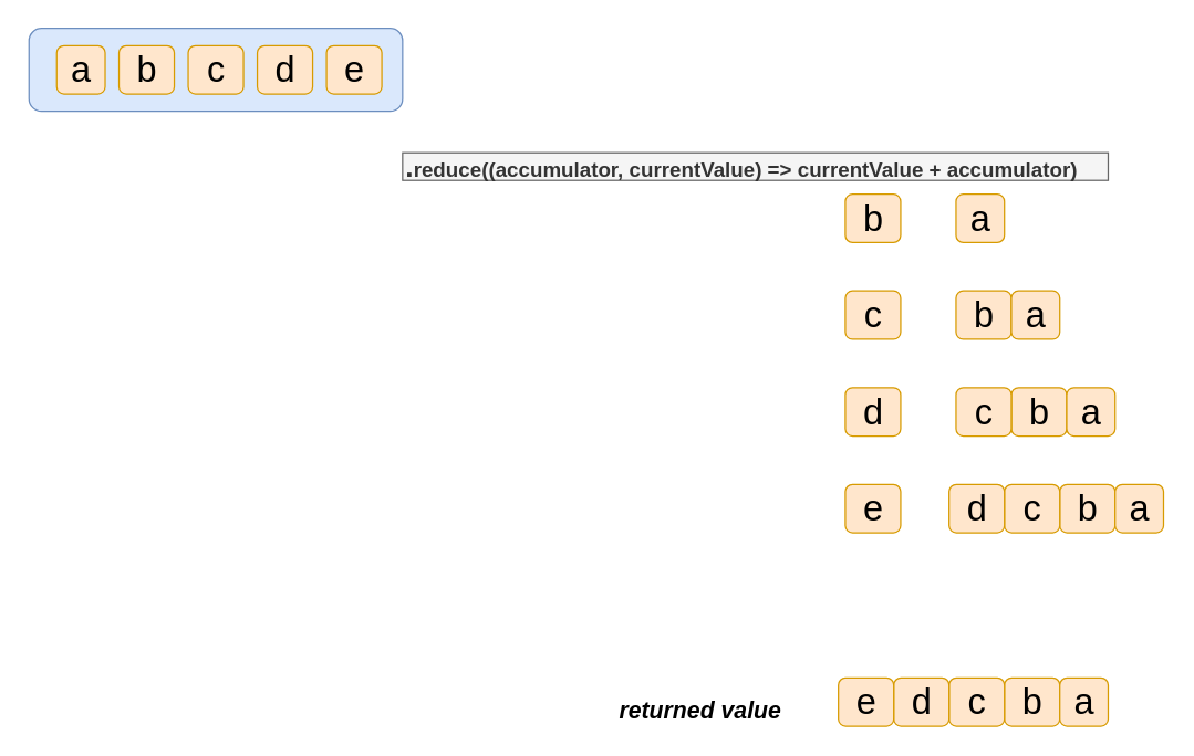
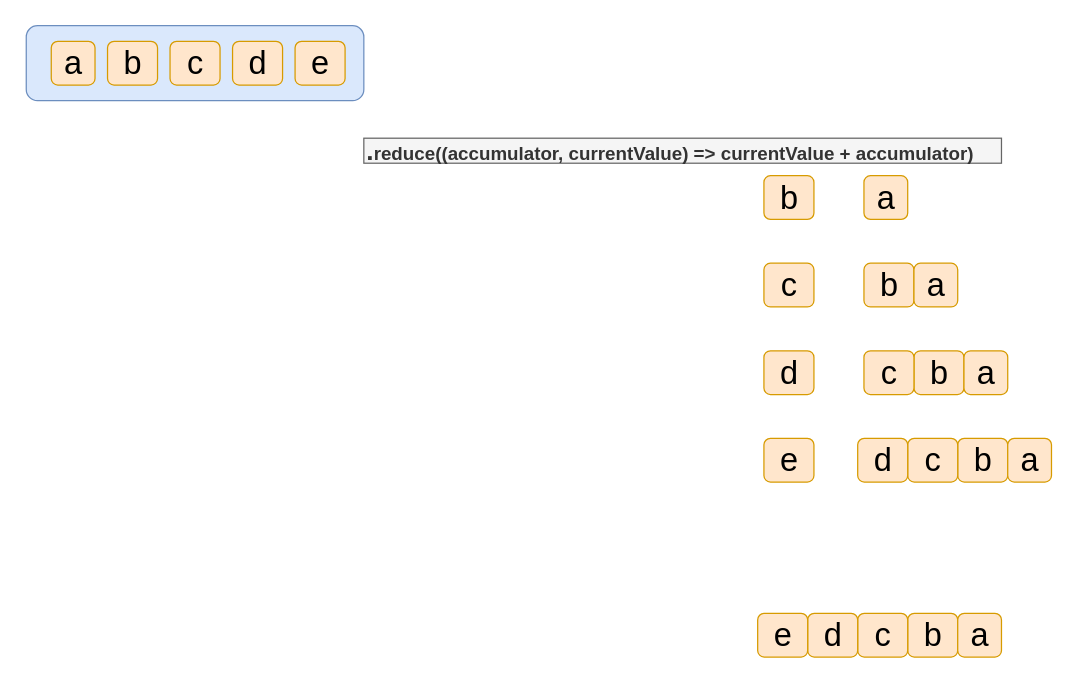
  <mxCell id="0" />
  <mxCell id="1" parent="0" />
  <mxCell id="2" value="" style="rounded=1;whiteSpace=wrap;html=1;fillColor=#dae8fc;strokeColor=#6c8ebf;fontSize=15;" parent="1" vertex="1"><mxGeometry x="20.5" y="20" width="270" height="60" as="geometry" /></mxCell>
  <mxCell id="3" value="a" style="rounded=1;whiteSpace=wrap;html=1;fillColor=#ffe6cc;strokeColor=#d79b00;fontSize=26;" parent="1" vertex="1"><mxGeometry x="40.5" y="32.5" width="35" height="35" as="geometry" /></mxCell>
  <mxCell id="4" value="b" style="rounded=1;whiteSpace=wrap;html=1;fillColor=#ffe6cc;strokeColor=#d79b00;fontSize=26;" parent="1" vertex="1"><mxGeometry x="690.5" y="210" width="40" height="35" as="geometry" /></mxCell>
  <mxCell id="5" value="c" style="rounded=1;whiteSpace=wrap;html=1;fillColor=#ffe6cc;strokeColor=#d79b00;fontSize=26;" parent="1" vertex="1"><mxGeometry x="135.5" y="32.5" width="40" height="35" as="geometry" /></mxCell>
  <mxCell id="6" value="d" style="rounded=1;whiteSpace=wrap;html=1;fillColor=#ffe6cc;strokeColor=#d79b00;fontSize=26;" parent="1" vertex="1"><mxGeometry x="185.5" y="32.5" width="40" height="35" as="geometry" /></mxCell>
  <mxCell id="7" value="e" style="rounded=1;whiteSpace=wrap;html=1;fillColor=#ffe6cc;strokeColor=#d79b00;fontSize=26;" parent="1" vertex="1"><mxGeometry x="235.5" y="32.5" width="40" height="35" as="geometry" /></mxCell>
  <mxCell id="8" value="&lt;font style=&quot;font-size: 21px&quot;&gt;.&lt;/font&gt;reduce((accumulator, currentValue) =&amp;gt; currentValue + accumulator)" style="text;html=1;strokeColor=#666666;fillColor=#f5f5f5;align=left;verticalAlign=middle;whiteSpace=wrap;rounded=0;fontSize=15;fontStyle=1;labelBackgroundColor=none;fontColor=#333333;" parent="1" vertex="1"><mxGeometry x="290.5" y="110" width="510" height="20" as="geometry" /></mxCell>
  <mxCell id="9" value="a" style="rounded=1;whiteSpace=wrap;html=1;fillColor=#ffe6cc;strokeColor=#d79b00;fontSize=26;" parent="1" vertex="1"><mxGeometry x="690.5" y="140" width="35" height="35" as="geometry" /></mxCell>
  <mxCell id="10" value="b" style="rounded=1;whiteSpace=wrap;html=1;fillColor=#ffe6cc;strokeColor=#d79b00;fontSize=26;" parent="1" vertex="1"><mxGeometry x="85.5" y="32.5" width="40" height="35" as="geometry" /></mxCell>
  <mxCell id="11" value="c" style="rounded=1;whiteSpace=wrap;html=1;fillColor=#ffe6cc;strokeColor=#d79b00;fontSize=26;" parent="1" vertex="1"><mxGeometry x="610.5" y="210" width="40" height="35" as="geometry" /></mxCell>
  <mxCell id="12" value="a" style="rounded=1;whiteSpace=wrap;html=1;fillColor=#ffe6cc;strokeColor=#d79b00;fontSize=26;" parent="1" vertex="1"><mxGeometry x="730.5" y="210" width="35" height="35" as="geometry" /></mxCell>
  <mxCell id="13" value="b" style="rounded=1;whiteSpace=wrap;html=1;fillColor=#ffe6cc;strokeColor=#d79b00;fontSize=26;" parent="1" vertex="1"><mxGeometry x="730.5" y="280" width="40" height="35" as="geometry" /></mxCell>
  <mxCell id="14" value="c" style="rounded=1;whiteSpace=wrap;html=1;fillColor=#ffe6cc;strokeColor=#d79b00;fontSize=26;" parent="1" vertex="1"><mxGeometry x="690.5" y="280" width="40" height="35" as="geometry" /></mxCell>
  <mxCell id="15" value="a" style="rounded=1;whiteSpace=wrap;html=1;fillColor=#ffe6cc;strokeColor=#d79b00;fontSize=26;" parent="1" vertex="1"><mxGeometry x="770.5" y="280" width="35" height="35" as="geometry" /></mxCell>
  <mxCell id="16" value="d" style="rounded=1;whiteSpace=wrap;html=1;fillColor=#ffe6cc;strokeColor=#d79b00;fontSize=26;" parent="1" vertex="1"><mxGeometry x="610.5" y="280" width="40" height="35" as="geometry" /></mxCell>
  <mxCell id="17" value="b" style="rounded=1;whiteSpace=wrap;html=1;fillColor=#ffe6cc;strokeColor=#d79b00;fontSize=26;" parent="1" vertex="1"><mxGeometry x="765.5" y="350" width="40" height="35" as="geometry" /></mxCell>
  <mxCell id="18" value="c" style="rounded=1;whiteSpace=wrap;html=1;fillColor=#ffe6cc;strokeColor=#d79b00;fontSize=26;" parent="1" vertex="1"><mxGeometry x="725.5" y="350" width="40" height="35" as="geometry" /></mxCell>
  <mxCell id="19" value="a" style="rounded=1;whiteSpace=wrap;html=1;fillColor=#ffe6cc;strokeColor=#d79b00;fontSize=26;" parent="1" vertex="1"><mxGeometry x="805.5" y="350" width="35" height="35" as="geometry" /></mxCell>
  <mxCell id="20" value="d" style="rounded=1;whiteSpace=wrap;html=1;fillColor=#ffe6cc;strokeColor=#d79b00;fontSize=26;" parent="1" vertex="1"><mxGeometry x="685.5" y="350" width="40" height="35" as="geometry" /></mxCell>
  <mxCell id="21" value="e" style="rounded=1;whiteSpace=wrap;html=1;fillColor=#ffe6cc;strokeColor=#d79b00;fontSize=26;" parent="1" vertex="1"><mxGeometry x="610.5" y="350" width="40" height="35" as="geometry" /></mxCell>
  <mxCell id="22" value="b" style="rounded=1;whiteSpace=wrap;html=1;fillColor=#ffe6cc;strokeColor=#d79b00;fontSize=26;" parent="1" vertex="1"><mxGeometry x="725.5" y="490" width="40" height="35" as="geometry" /></mxCell>
  <mxCell id="23" value="c" style="rounded=1;whiteSpace=wrap;html=1;fillColor=#ffe6cc;strokeColor=#d79b00;fontSize=26;" parent="1" vertex="1"><mxGeometry x="685.5" y="490" width="40" height="35" as="geometry" /></mxCell>
  <mxCell id="24" value="a" style="rounded=1;whiteSpace=wrap;html=1;fillColor=#ffe6cc;strokeColor=#d79b00;fontSize=26;" parent="1" vertex="1"><mxGeometry x="765.5" y="490" width="35" height="35" as="geometry" /></mxCell>
  <mxCell id="25" value="d" style="rounded=1;whiteSpace=wrap;html=1;fillColor=#ffe6cc;strokeColor=#d79b00;fontSize=26;" parent="1" vertex="1"><mxGeometry x="645.5" y="490" width="40" height="35" as="geometry" /></mxCell>
  <mxCell id="26" value="e" style="rounded=1;whiteSpace=wrap;html=1;fillColor=#ffe6cc;strokeColor=#d79b00;fontSize=26;" parent="1" vertex="1"><mxGeometry x="605.5" y="490" width="40" height="35" as="geometry" /></mxCell>
- <mxCell id="27" value="returned value" style="text;html=1;strokeColor=none;fillColor=none;align=center;verticalAlign=middle;whiteSpace=wrap;rounded=0;fontSize=17;fontStyle=3" parent="1" vertex="1"><mxGeometry x="420.5" y="505" width="170" height="20" as="geometry" /></mxCell>
  <mxCell id="28" value="b" style="rounded=1;whiteSpace=wrap;html=1;fillColor=#ffe6cc;strokeColor=#d79b00;fontSize=26;" parent="1" vertex="1"><mxGeometry x="610.5" y="140" width="40" height="35" as="geometry" /></mxCell>
